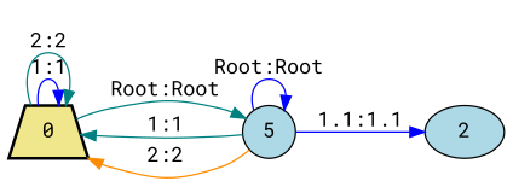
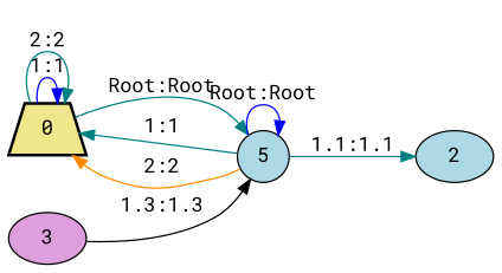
  digraph {
    fontname="Roboto Mono"
    nodesep=0.25
    rankdir=LR
    ranksep=0.4
    node [fillcolor=lightblue fontname="Roboto Mono" fontsize=14 shape=ellipse style="solid,filled"]
    edge [color=teal fontname="Roboto Mono" fontsize=14]
    n1 [fillcolor=khaki label=0 shape=trapezium style="bold,filled"]
    n2 [label=5 shape=circle]
    n3 [label=2]
+   n4 [fillcolor=plum label=3]
    n1 -> n1 [color=blue label="1:1"]
    n1 -> n1 [label="2:2"]
    n1 -> n2 [label="Root:Root"]
    n2 -> n1 [label="1:1"]
    n2 -> n1 [color=darkorange label="2:2"]
    n2 -> n2 [color=blue label="Root:Root"]
-   n2 -> n3 [color=blue label="1.1:1.1"]
+   n2 -> n3 [label="1.1:1.1"]
+   n4 -> n2 [color=black label="1.3:1.3"]
  }
